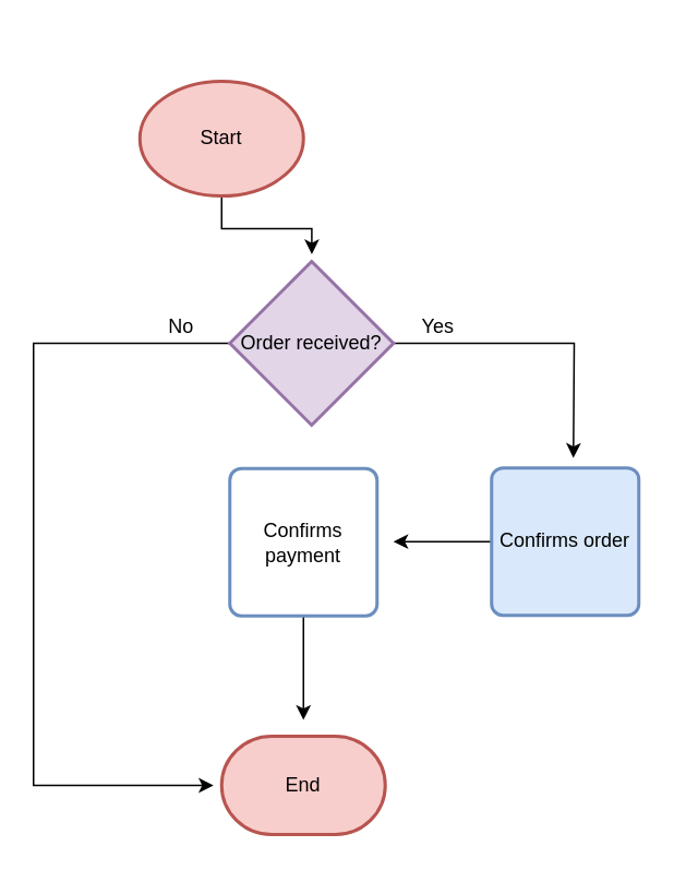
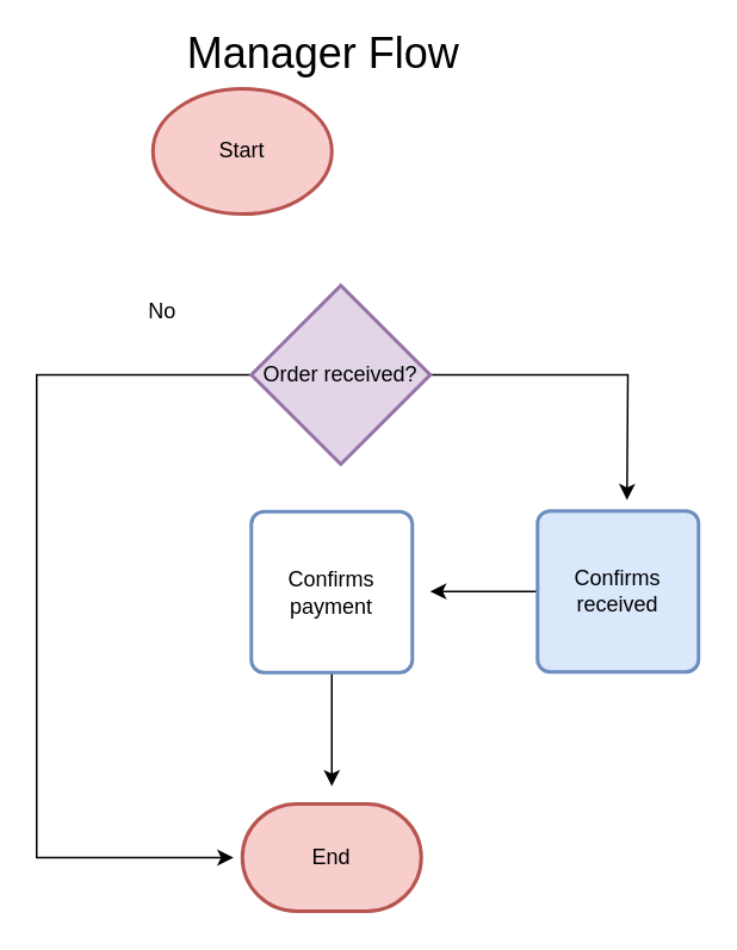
  <mxCell id="0" />
  <mxCell id="1" parent="0" />
- <mxCell id="2" style="edgeStyle=orthogonalEdgeStyle;rounded=0;orthogonalLoop=1;jettySize=auto;html=1;entryX=0.501;entryY=-0.044;entryDx=0;entryDy=0;entryPerimeter=0;" parent="1" source="3" target="6" edge="1"><mxGeometry relative="1" as="geometry" /></mxCell>
  <mxCell id="3" value="Start" style="strokeWidth=2;html=1;shape=mxgraph.flowchart.start_1;whiteSpace=wrap;fillColor=#f8cecc;strokeColor=#b85450;" parent="1" vertex="1"><mxGeometry x="85" y="49" width="100" height="70" as="geometry" /></mxCell>
  <mxCell id="4" style="edgeStyle=orthogonalEdgeStyle;rounded=0;orthogonalLoop=1;jettySize=auto;html=1;" parent="1" source="6" edge="1"><mxGeometry relative="1" as="geometry"><mxPoint x="350" y="279" as="targetPoint" /></mxGeometry></mxCell>
  <mxCell id="5" style="edgeStyle=orthogonalEdgeStyle;rounded=0;orthogonalLoop=1;jettySize=auto;html=1;" parent="1" source="6" edge="1"><mxGeometry relative="1" as="geometry"><mxPoint x="130" y="479" as="targetPoint" /><Array as="points"><mxPoint x="20" y="209" /><mxPoint x="20" y="479" /><mxPoint x="130" y="479" /></Array></mxGeometry></mxCell>
  <mxCell id="6" value="Order received?" style="strokeWidth=2;html=1;shape=mxgraph.flowchart.decision;whiteSpace=wrap;fillColor=#e1d5e7;strokeColor=#9673a6;" parent="1" vertex="1"><mxGeometry x="140" y="159" width="100" height="100" as="geometry" /></mxCell>
  <mxCell id="7" style="edgeStyle=orthogonalEdgeStyle;rounded=0;orthogonalLoop=1;jettySize=auto;html=1;" parent="1" source="8" edge="1"><mxGeometry relative="1" as="geometry"><mxPoint x="240" y="330.14" as="targetPoint" /></mxGeometry></mxCell>
- <mxCell id="8" value="Confirms order" style="rounded=1;whiteSpace=wrap;html=1;absoluteArcSize=1;arcSize=14;strokeWidth=2;fillColor=#dae8fc;strokeColor=#6c8ebf;" parent="1" vertex="1"><mxGeometry x="300" y="285.14" width="90" height="90" as="geometry" /></mxCell>
+ <mxCell id="8" value="Confirms received" style="rounded=1;whiteSpace=wrap;html=1;absoluteArcSize=1;arcSize=14;strokeWidth=2;fillColor=#dae8fc;strokeColor=#6c8ebf;" parent="1" vertex="1"><mxGeometry x="300" y="285.14" width="90" height="90" as="geometry" /></mxCell>
  <mxCell id="9" style="edgeStyle=orthogonalEdgeStyle;rounded=0;orthogonalLoop=1;jettySize=auto;html=1;" parent="1" source="10" edge="1"><mxGeometry relative="1" as="geometry"><mxPoint x="185" y="439" as="targetPoint" /></mxGeometry></mxCell>
  <mxCell id="10" value="Confirms payment" style="rounded=1;whiteSpace=wrap;html=1;absoluteArcSize=1;arcSize=14;strokeWidth=2;fillColor=#ffffff;strokeColor=#6c8ebf;" parent="1" vertex="1"><mxGeometry x="140" y="285.5" width="90" height="90" as="geometry" /></mxCell>
  <mxCell id="11" value="End" style="strokeWidth=2;html=1;shape=mxgraph.flowchart.terminator;whiteSpace=wrap;fillColor=#f8cecc;strokeColor=#b85450;" parent="1" vertex="1"><mxGeometry x="135" y="449" width="100" height="60" as="geometry" /></mxCell>
- <mxCell id="12" value="No" style="text;html=1;align=center;verticalAlign=middle;resizable=0;points=[];autosize=1;" parent="1" vertex="1"><mxGeometry x="95" y="189" width="30" height="20" as="geometry" /></mxCell>
- <mxCell id="13" value="Yes" style="text;html=1;align=center;verticalAlign=middle;resizable=0;points=[];autosize=1;" parent="1" vertex="1"><mxGeometry x="247" y="189" width="40" height="20" as="geometry" /></mxCell>
+ <mxCell id="12" value="No" style="text;html=1;align=center;verticalAlign=middle;resizable=0;points=[];autosize=1;" parent="1" vertex="1"><mxGeometry x="75" y="164" width="30" height="20" as="geometry" /></mxCell>
+ <mxCell id="14" value="&lt;font style=&quot;font-size: 24px&quot;&gt;Manager Flow&lt;/font&gt;" style="text;html=1;align=center;verticalAlign=middle;resizable=0;points=[];autosize=1;" vertex="1" parent="1"><mxGeometry x="95" y="20" width="170" height="20" as="geometry" /></mxCell>
